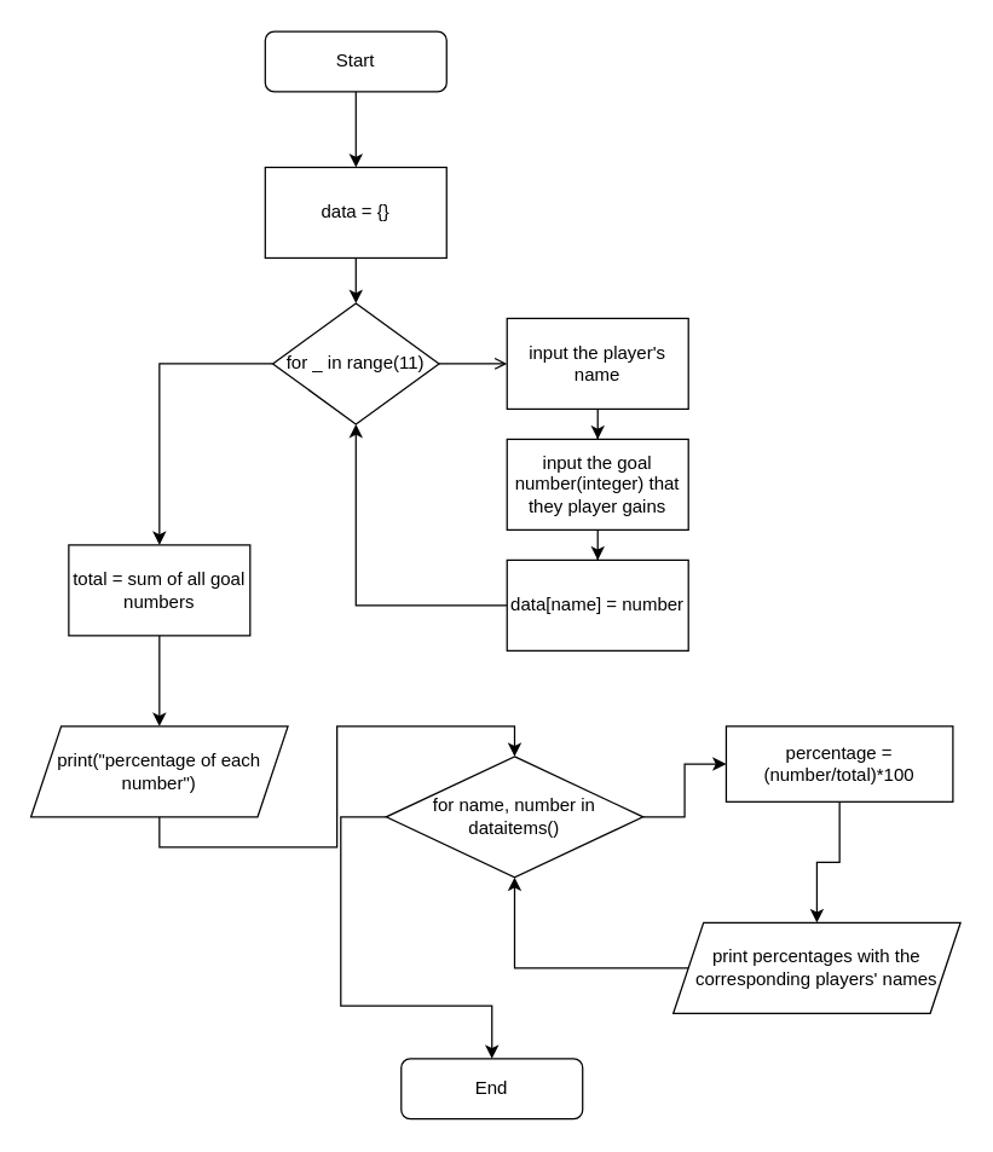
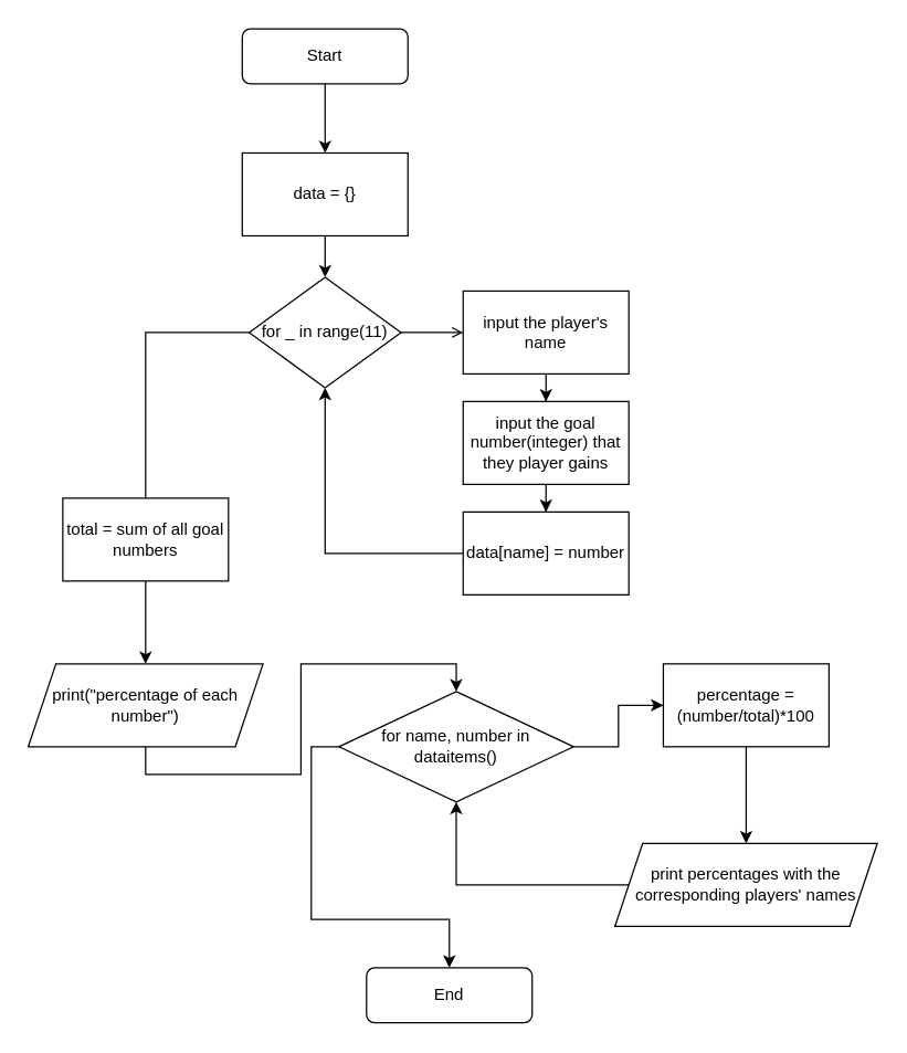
  <mxCell id="0" />
  <mxCell id="1" parent="0" />
  <mxCell id="2" value="" style="edgeStyle=orthogonalEdgeStyle;rounded=0;orthogonalLoop=1;jettySize=auto;html=1;" edge="1" parent="1" source="3" target="6"><mxGeometry relative="1" as="geometry" /></mxCell>
  <mxCell id="3" value="Start" style="rounded=1;whiteSpace=wrap;html=1;fontSize=12;glass=0;strokeWidth=1;shadow=0;" parent="1" vertex="1"><mxGeometry x="175" y="20" width="120" height="40" as="geometry" /></mxCell>
  <mxCell id="4" value="End" style="rounded=1;whiteSpace=wrap;html=1;fontSize=12;glass=0;strokeWidth=1;shadow=0;" parent="1" vertex="1"><mxGeometry x="265" y="700" width="120" height="40" as="geometry" /></mxCell>
  <mxCell id="5" value="" style="edgeStyle=orthogonalEdgeStyle;rounded=0;orthogonalLoop=1;jettySize=auto;html=1;" edge="1" parent="1" source="6" target="9"><mxGeometry relative="1" as="geometry" /></mxCell>
  <mxCell id="6" value="data = {}" style="rounded=0;whiteSpace=wrap;html=1;" vertex="1" parent="1"><mxGeometry x="175" y="110" width="120" height="60" as="geometry" /></mxCell>
  <mxCell id="7" value="" style="edgeStyle=orthogonalEdgeStyle;rounded=0;orthogonalLoop=1;jettySize=auto;html=1;endArrow=open;" edge="1" parent="1" source="9" target="11"><mxGeometry relative="1" as="geometry" /></mxCell>
- <mxCell id="8" style="edgeStyle=orthogonalEdgeStyle;rounded=0;orthogonalLoop=1;jettySize=auto;html=1;exitX=0;exitY=0.5;exitDx=0;exitDy=0;entryX=0.5;entryY=0;entryDx=0;entryDy=0;" edge="1" parent="1" source="9" target="17"><mxGeometry relative="1" as="geometry" /></mxCell>
+ <mxCell id="8" style="edgeStyle=orthogonalEdgeStyle;rounded=0;orthogonalLoop=1;jettySize=auto;html=1;exitX=0;exitY=0.5;exitDx=0;exitDy=0;entryX=0.5;entryY=0;entryDx=0;entryDy=0;endArrow=none;" edge="1" parent="1" source="9" target="17"><mxGeometry relative="1" as="geometry" /></mxCell>
  <mxCell id="9" value="for _ in range(11)" style="rhombus;whiteSpace=wrap;html=1;" vertex="1" parent="1"><mxGeometry x="180" y="200" width="110" height="80" as="geometry" /></mxCell>
  <mxCell id="10" value="" style="edgeStyle=orthogonalEdgeStyle;rounded=0;orthogonalLoop=1;jettySize=auto;html=1;" edge="1" parent="1" source="11" target="13"><mxGeometry relative="1" as="geometry" /></mxCell>
  <mxCell id="11" value="input the player's name" style="rounded=0;whiteSpace=wrap;html=1;" vertex="1" parent="1"><mxGeometry x="335" y="210" width="120" height="60" as="geometry" /></mxCell>
  <mxCell id="12" value="" style="edgeStyle=orthogonalEdgeStyle;rounded=0;orthogonalLoop=1;jettySize=auto;html=1;" edge="1" parent="1" source="13" target="15"><mxGeometry relative="1" as="geometry" /></mxCell>
  <mxCell id="13" value="input the goal number(integer) that they player gains" style="rounded=0;whiteSpace=wrap;html=1;" vertex="1" parent="1"><mxGeometry x="335" y="290" width="120" height="60" as="geometry" /></mxCell>
  <mxCell id="14" style="edgeStyle=orthogonalEdgeStyle;rounded=0;orthogonalLoop=1;jettySize=auto;html=1;exitX=0;exitY=0.5;exitDx=0;exitDy=0;entryX=0.5;entryY=1;entryDx=0;entryDy=0;" edge="1" parent="1" source="15" target="9"><mxGeometry relative="1" as="geometry" /></mxCell>
  <mxCell id="15" value="data[name] = number" style="rounded=0;whiteSpace=wrap;html=1;" vertex="1" parent="1"><mxGeometry x="335" y="370" width="120" height="60" as="geometry" /></mxCell>
  <mxCell id="16" style="edgeStyle=orthogonalEdgeStyle;rounded=0;orthogonalLoop=1;jettySize=auto;html=1;exitX=0.5;exitY=1;exitDx=0;exitDy=0;entryX=0.5;entryY=0;entryDx=0;entryDy=0;" edge="1" parent="1" source="17" target="19"><mxGeometry relative="1" as="geometry" /></mxCell>
  <mxCell id="17" value="total = sum of all goal numbers" style="rounded=0;whiteSpace=wrap;html=1;" vertex="1" parent="1"><mxGeometry x="45" y="360" width="120" height="60" as="geometry" /></mxCell>
  <mxCell id="18" style="edgeStyle=orthogonalEdgeStyle;rounded=0;orthogonalLoop=1;jettySize=auto;html=1;exitX=0.5;exitY=1;exitDx=0;exitDy=0;entryX=0.5;entryY=0;entryDx=0;entryDy=0;" edge="1" parent="1" source="19" target="22"><mxGeometry relative="1" as="geometry" /></mxCell>
  <mxCell id="19" value="print(&quot;percentage of each number&quot;)" style="shape=parallelogram;perimeter=parallelogramPerimeter;whiteSpace=wrap;html=1;fixedSize=1;" vertex="1" parent="1"><mxGeometry x="20" y="480" width="170" height="60" as="geometry" /></mxCell>
  <mxCell id="20" value="" style="edgeStyle=orthogonalEdgeStyle;rounded=0;orthogonalLoop=1;jettySize=auto;html=1;" edge="1" parent="1" source="22" target="24"><mxGeometry relative="1" as="geometry" /></mxCell>
  <mxCell id="21" style="edgeStyle=orthogonalEdgeStyle;rounded=0;orthogonalLoop=1;jettySize=auto;html=1;exitX=0;exitY=0.5;exitDx=0;exitDy=0;" edge="1" parent="1" source="22" target="4"><mxGeometry relative="1" as="geometry"><Array as="points"><mxPoint x="225" y="540" /><mxPoint x="225" y="665" /><mxPoint x="325" y="665" /></Array></mxGeometry></mxCell>
- <mxCell id="22" value="for name, number in dataitems()" style="rhombus;whiteSpace=wrap;html=1;" vertex="1" parent="1"><mxGeometry x="255" y="500" width="170" height="80" as="geometry" /></mxCell>
+ <mxCell id="22" value="for name, number in dataitems()" style="rhombus;whiteSpace=wrap;html=1;" vertex="1" parent="1"><mxGeometry x="245" y="500" width="170" height="80" as="geometry" /></mxCell>
  <mxCell id="23" style="edgeStyle=orthogonalEdgeStyle;rounded=0;orthogonalLoop=1;jettySize=auto;html=1;exitX=0.5;exitY=1;exitDx=0;exitDy=0;entryX=0.5;entryY=0;entryDx=0;entryDy=0;" edge="1" parent="1" source="24" target="26"><mxGeometry relative="1" as="geometry" /></mxCell>
- <mxCell id="24" value="percentage = (number/total)*100" style="rounded=0;whiteSpace=wrap;html=1;" vertex="1" parent="1"><mxGeometry x="480" y="480" width="150" height="50" as="geometry" /></mxCell>
+ <mxCell id="24" value="percentage = (number/total)*100" style="rounded=0;whiteSpace=wrap;html=1;" vertex="1" parent="1"><mxGeometry x="480" y="480" width="120" height="60" as="geometry" /></mxCell>
  <mxCell id="25" style="edgeStyle=orthogonalEdgeStyle;rounded=0;orthogonalLoop=1;jettySize=auto;html=1;exitX=0;exitY=0.5;exitDx=0;exitDy=0;entryX=0.5;entryY=1;entryDx=0;entryDy=0;" edge="1" parent="1" source="26" target="22"><mxGeometry relative="1" as="geometry" /></mxCell>
  <mxCell id="26" value="print percentages with the corresponding players' names" style="shape=parallelogram;perimeter=parallelogramPerimeter;whiteSpace=wrap;html=1;fixedSize=1;" vertex="1" parent="1"><mxGeometry x="445" y="610" width="190" height="60" as="geometry" /></mxCell>
